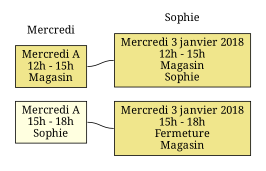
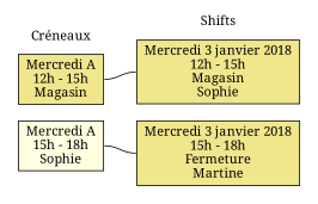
  graph {
    fontname="Noto Serif"
    rankdir=LR
    node [fillcolor=khaki fontname="Noto Serif" shape=record style=filled]
    edge [fontname="Noto Serif" headport=w tailport=e]
    n1 [label="Mercredi A\n12h - 15h\nMagasin"]
    n2 [fillcolor=lightyellow label="Mercredi A\n15h - 18h\nSophie"]
    n3 [label="Mercredi 3 janvier 2018\n12h - 15h\nMagasin\nSophie"]
-   n4 [label="Mercredi 3 janvier 2018\n15h - 18h\nFermeture\nMagasin"]
+   n4 [label="Mercredi 3 janvier 2018\n15h - 18h\nFermeture\nMartine"]
    subgraph cluster_1 {
      color=white
-     label=Mercredi
+     label="Créneaux"
      n1
      n2
    }
    subgraph cluster_2 {
      color=white
-     label=Sophie
+     label=Shifts
      n3
      n4
    }
    n1 -- n3
    n2 -- n4
  }
